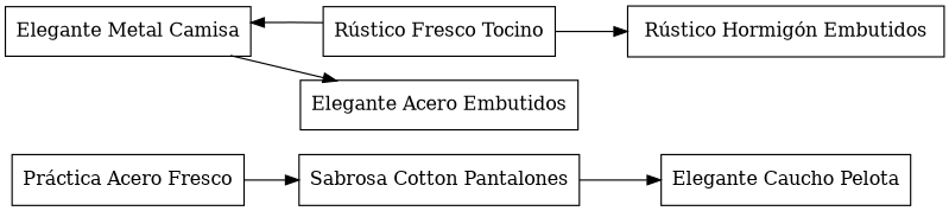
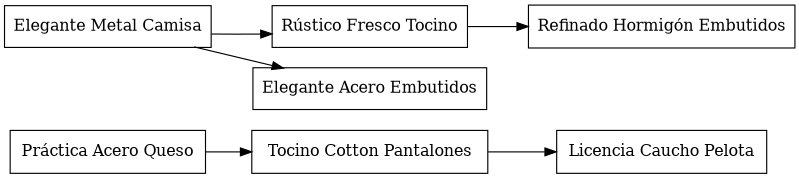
  digraph {
    rankdir=LR
    node [shape=record]
-   n1 [label="Práctica Acero Fresco"]
-   n2 [label="Sabrosa Cotton Pantalones"]
-   n3 [label="Elegante Caucho Pelota"]
+   n1 [label="Práctica Acero Queso"]
+   n2 [label="Tocino Cotton Pantalones"]
+   n3 [label="Licencia Caucho Pelota"]
    n4 [label="Elegante Metal Camisa"]
    n5 [label="Rústico Fresco Tocino"]
    n6 [label="Elegante Acero Embutidos"]
-   n7 [label="Rústico Hormigón Embutidos"]
+   n7 [label="Refinado Hormigón Embutidos"]
    n1 -> n2
    n2 -> n3
-   n5 -> n4
+   n4 -> n5
    n4 -> n6
    n5 -> n7
  }
